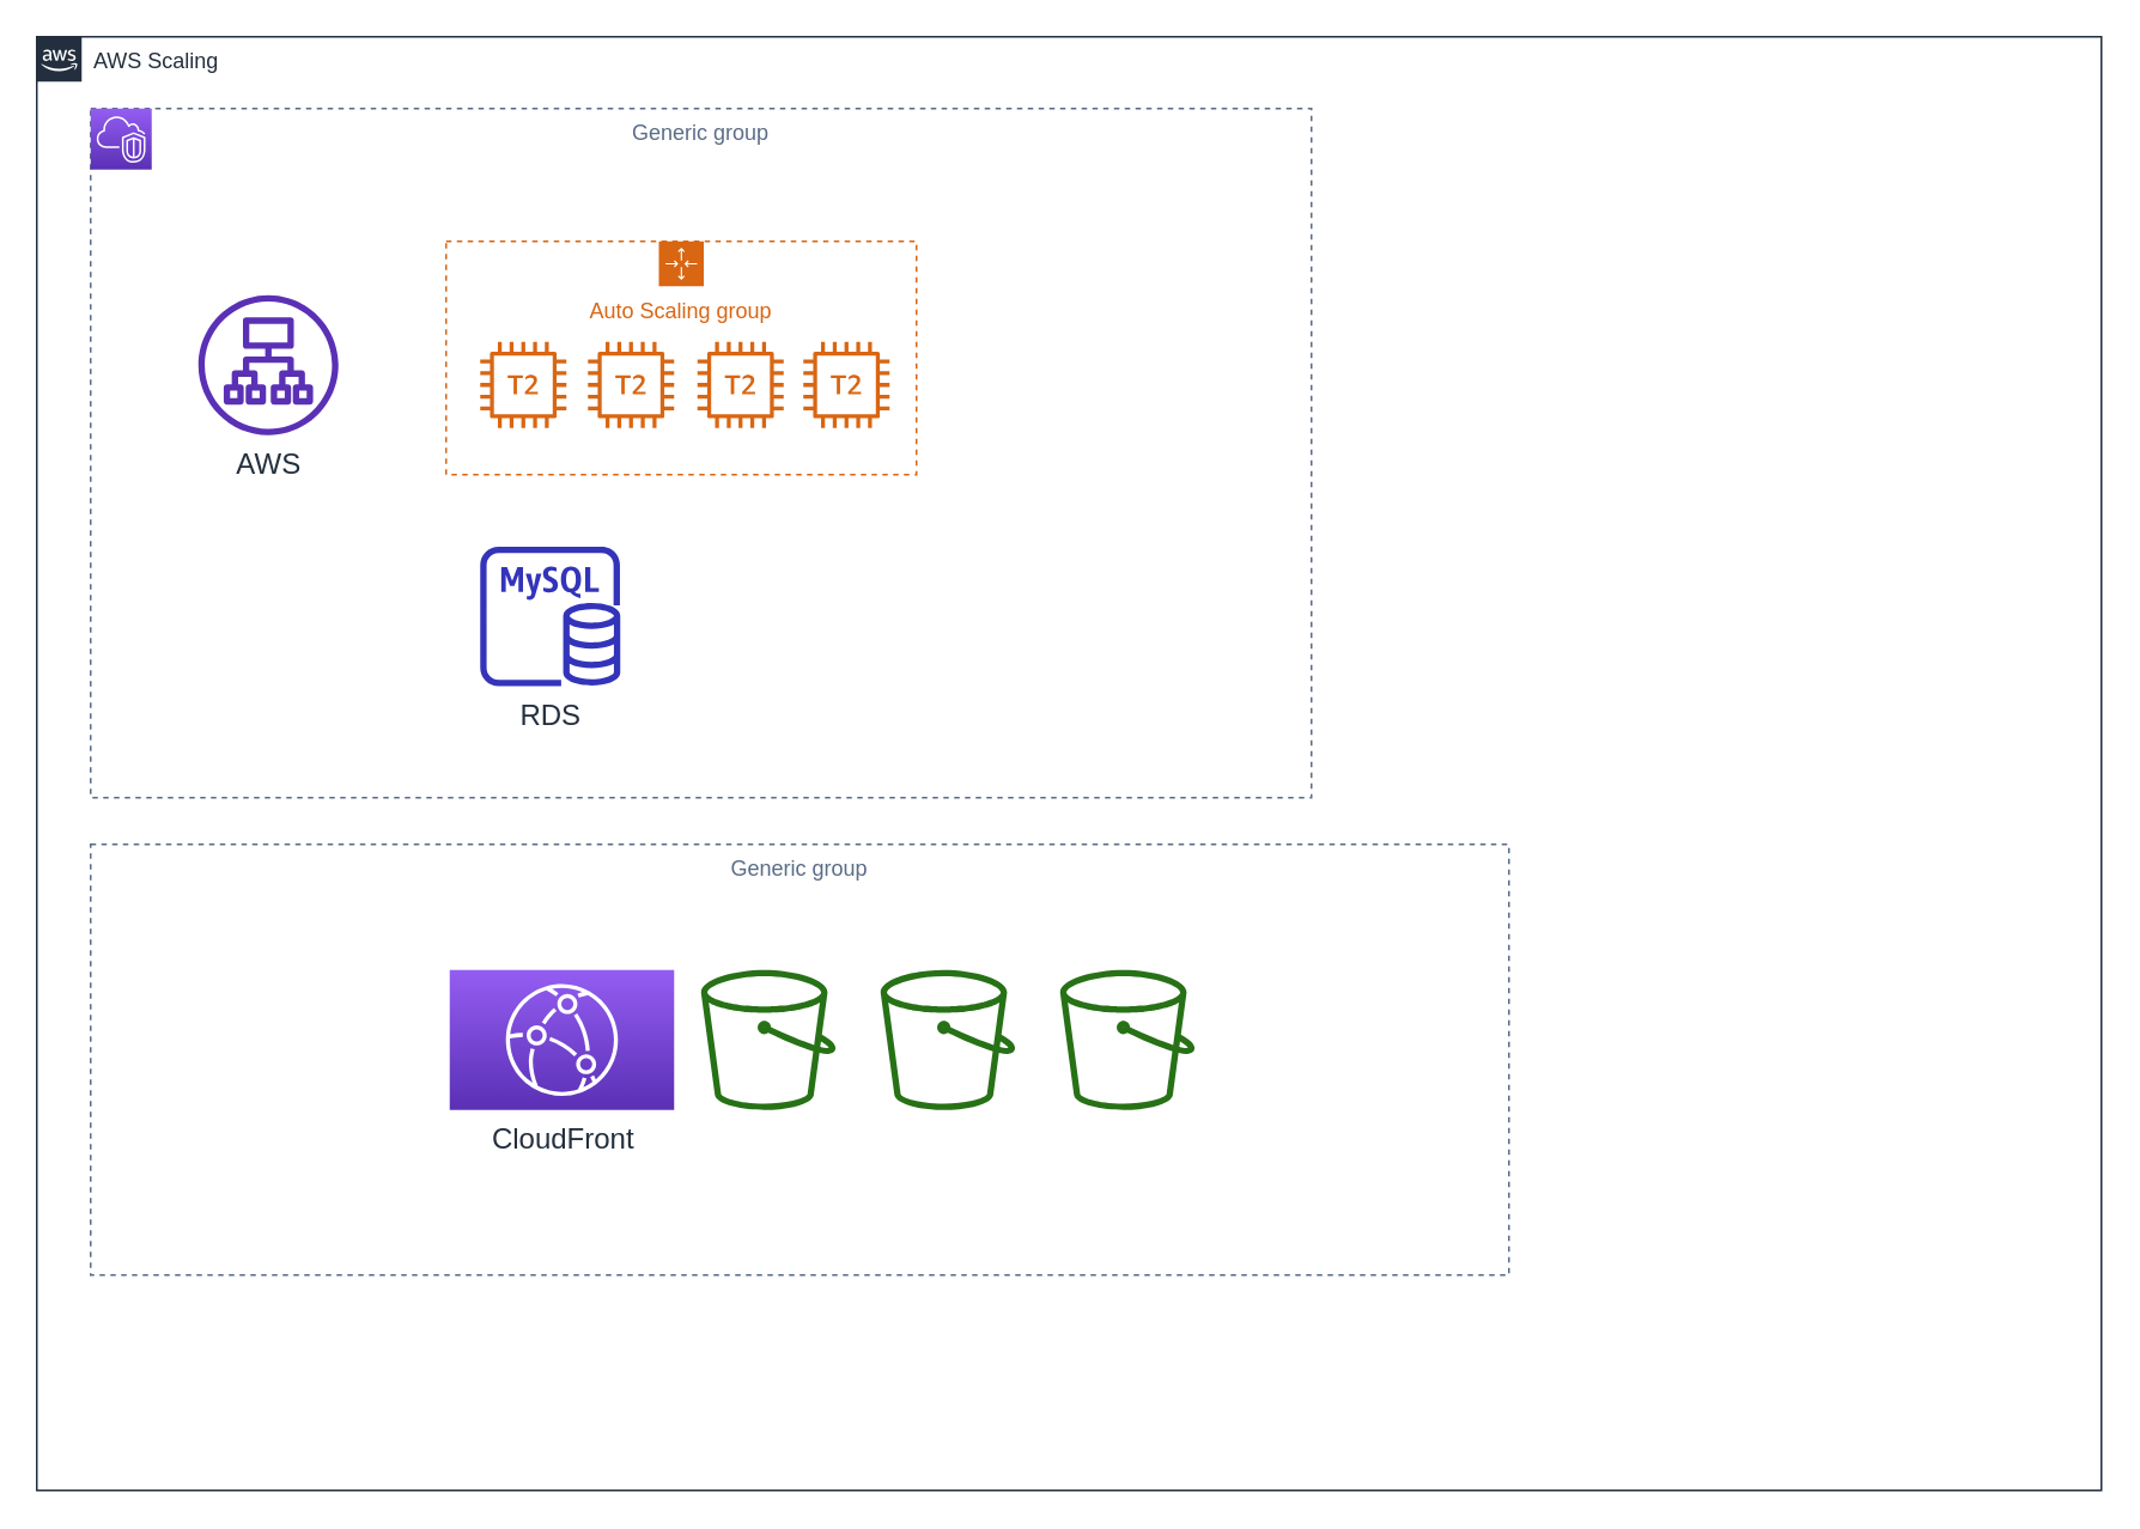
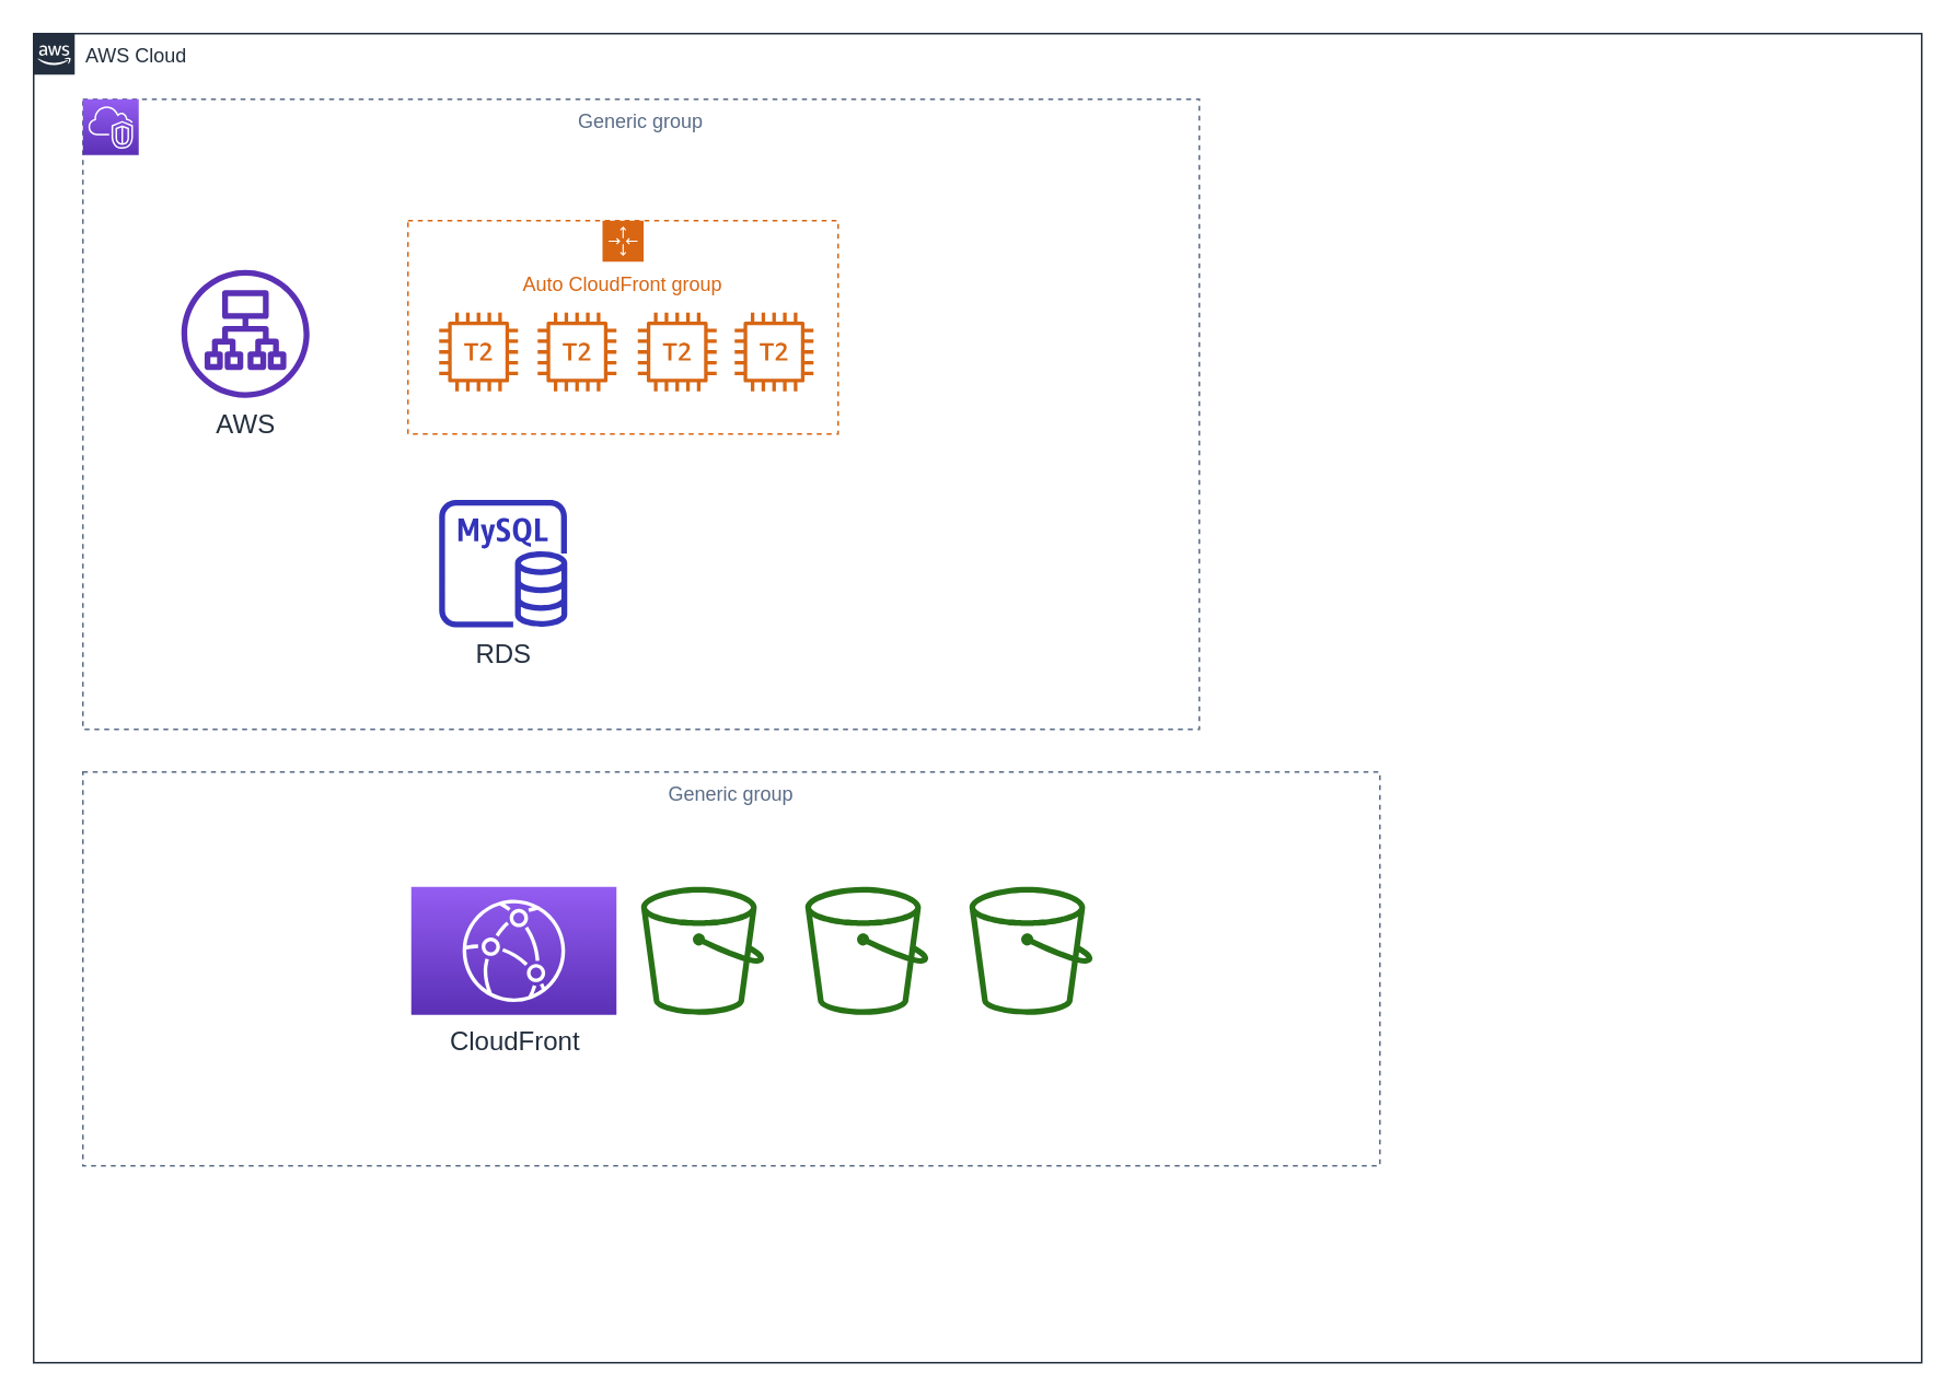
  <mxCell id="0" />
  <mxCell id="1" style="" parent="0" />
- <mxCell id="2" value="AWS Scaling" style="points=[[0,0],[0.25,0],[0.5,0],[0.75,0],[1,0],[1,0.25],[1,0.5],[1,0.75],[1,1],[0.75,1],[0.5,1],[0.25,1],[0,1],[0,0.75],[0,0.5],[0,0.25]];outlineConnect=0;gradientColor=none;html=1;whiteSpace=wrap;fontSize=12;fontStyle=0;shape=mxgraph.aws4.group;grIcon=mxgraph.aws4.group_aws_cloud_alt;strokeColor=#232F3E;fillColor=none;verticalAlign=top;align=left;spacingLeft=30;fontColor=#232F3E;dashed=0;shadow=0;" vertex="1" parent="1"><mxGeometry x="20" y="20" width="1150" height="810" as="geometry" /></mxCell>
+ <mxCell id="2" value="AWS Cloud" style="points=[[0,0],[0.25,0],[0.5,0],[0.75,0],[1,0],[1,0.25],[1,0.5],[1,0.75],[1,1],[0.75,1],[0.5,1],[0.25,1],[0,1],[0,0.75],[0,0.5],[0,0.25]];outlineConnect=0;gradientColor=none;html=1;whiteSpace=wrap;fontSize=12;fontStyle=0;shape=mxgraph.aws4.group;grIcon=mxgraph.aws4.group_aws_cloud_alt;strokeColor=#232F3E;fillColor=none;verticalAlign=top;align=left;spacingLeft=30;fontColor=#232F3E;dashed=0;shadow=0;" vertex="1" parent="1"><mxGeometry x="20" y="20" width="1150" height="810" as="geometry" /></mxCell>
  <mxCell id="3" value="vpc" style="" parent="0" />
  <mxCell id="4" value="Generic group" style="fillColor=none;strokeColor=#5A6C86;dashed=1;verticalAlign=top;fontStyle=0;fontColor=#5A6C86;shadow=0;" vertex="1" parent="3"><mxGeometry x="50" y="60" width="680" height="384" as="geometry" /></mxCell>
- <mxCell id="5" value="Auto Scaling group" style="points=[[0,0],[0.25,0],[0.5,0],[0.75,0],[1,0],[1,0.25],[1,0.5],[1,0.75],[1,1],[0.75,1],[0.5,1],[0.25,1],[0,1],[0,0.75],[0,0.5],[0,0.25]];outlineConnect=0;gradientColor=none;html=1;whiteSpace=wrap;fontSize=12;fontStyle=0;shape=mxgraph.aws4.groupCenter;grIcon=mxgraph.aws4.group_auto_scaling_group;grStroke=1;strokeColor=#D86613;fillColor=none;verticalAlign=top;align=center;fontColor=#D86613;dashed=1;spacingTop=25;shadow=0;" vertex="1" parent="3"><mxGeometry x="248" y="134" width="262" height="130" as="geometry" /></mxCell>
+ <mxCell id="5" value="Auto CloudFront group" style="points=[[0,0],[0.25,0],[0.5,0],[0.75,0],[1,0],[1,0.25],[1,0.5],[1,0.75],[1,1],[0.75,1],[0.5,1],[0.25,1],[0,1],[0,0.75],[0,0.5],[0,0.25]];outlineConnect=0;gradientColor=none;html=1;whiteSpace=wrap;fontSize=12;fontStyle=0;shape=mxgraph.aws4.groupCenter;grIcon=mxgraph.aws4.group_auto_scaling_group;grStroke=1;strokeColor=#D86613;fillColor=none;verticalAlign=top;align=center;fontColor=#D86613;dashed=1;spacingTop=25;shadow=0;" vertex="1" parent="3"><mxGeometry x="248" y="134" width="262" height="130" as="geometry" /></mxCell>
  <mxCell id="6" value="" style="outlineConnect=0;fontColor=#232F3E;gradientColor=none;fillColor=#D86613;strokeColor=none;dashed=0;verticalLabelPosition=bottom;verticalAlign=top;align=center;html=1;fontSize=16;fontStyle=0;aspect=fixed;pointerEvents=1;shape=mxgraph.aws4.t2_instance;shadow=0;" vertex="1" parent="3"><mxGeometry x="267" y="190" width="48" height="48" as="geometry" /></mxCell>
  <mxCell id="7" value="" style="outlineConnect=0;fontColor=#232F3E;gradientColor=none;fillColor=#D86613;strokeColor=none;dashed=0;verticalLabelPosition=bottom;verticalAlign=top;align=center;html=1;fontSize=16;fontStyle=0;aspect=fixed;pointerEvents=1;shape=mxgraph.aws4.t2_instance;shadow=0;" vertex="1" parent="3"><mxGeometry x="447" y="190" width="48" height="48" as="geometry" /></mxCell>
  <mxCell id="8" value="" style="outlineConnect=0;fontColor=#232F3E;gradientColor=none;fillColor=#D86613;strokeColor=none;dashed=0;verticalLabelPosition=bottom;verticalAlign=top;align=center;html=1;fontSize=16;fontStyle=0;aspect=fixed;pointerEvents=1;shape=mxgraph.aws4.t2_instance;shadow=0;" vertex="1" parent="3"><mxGeometry x="388" y="190" width="48" height="48" as="geometry" /></mxCell>
  <mxCell id="9" value="" style="outlineConnect=0;fontColor=#232F3E;gradientColor=none;fillColor=#D86613;strokeColor=none;dashed=0;verticalLabelPosition=bottom;verticalAlign=top;align=center;html=1;fontSize=12;fontStyle=0;aspect=fixed;pointerEvents=1;shape=mxgraph.aws4.t2_instance;shadow=0;" vertex="1" parent="3"><mxGeometry x="327" y="190" width="48" height="48" as="geometry" /></mxCell>
  <mxCell id="10" value="AWS&lt;br style=&quot;font-size: 16px;&quot;&gt;" style="outlineConnect=0;fontColor=#232F3E;gradientColor=none;fillColor=#5A30B5;strokeColor=none;dashed=0;verticalLabelPosition=bottom;verticalAlign=top;align=center;html=1;fontSize=16;fontStyle=0;aspect=fixed;pointerEvents=1;shape=mxgraph.aws4.application_load_balancer;shadow=0;" vertex="1" parent="3"><mxGeometry x="110" y="164" width="78" height="78" as="geometry" /></mxCell>
  <mxCell id="11" value="RDS&lt;br&gt;" style="outlineConnect=0;fontColor=#232F3E;gradientColor=none;fillColor=#3334B9;strokeColor=none;dashed=0;verticalLabelPosition=bottom;verticalAlign=top;align=center;html=1;fontSize=16;fontStyle=0;aspect=fixed;pointerEvents=1;shape=mxgraph.aws4.rds_mysql_instance;shadow=0;" vertex="1" parent="3"><mxGeometry x="267" y="304" width="78" height="78" as="geometry" /></mxCell>
  <mxCell id="12" value="" style="outlineConnect=0;fontColor=#232F3E;gradientColor=#945DF2;gradientDirection=north;fillColor=#5A30B5;strokeColor=#ffffff;dashed=0;verticalLabelPosition=bottom;verticalAlign=top;align=center;html=1;fontSize=12;fontStyle=0;aspect=fixed;shape=mxgraph.aws4.resourceIcon;resIcon=mxgraph.aws4.vpc;shadow=0;" vertex="1" parent="3"><mxGeometry x="50" y="60" width="34" height="34" as="geometry" /></mxCell>
  <mxCell id="13" value="s3" parent="0" />
  <mxCell id="14" value="Generic group" style="fillColor=none;strokeColor=#5A6C86;dashed=1;verticalAlign=top;fontStyle=0;fontColor=#5A6C86;shadow=0;" vertex="1" parent="13"><mxGeometry x="50" y="470" width="790" height="240" as="geometry" /></mxCell>
  <mxCell id="15" value="" style="outlineConnect=0;fontColor=#232F3E;gradientColor=none;fillColor=#277116;strokeColor=none;dashed=0;verticalLabelPosition=bottom;verticalAlign=top;align=center;html=1;fontSize=16;fontStyle=0;aspect=fixed;pointerEvents=1;shape=mxgraph.aws4.bucket;shadow=0;" vertex="1" parent="13"><mxGeometry x="390" y="540" width="75" height="78" as="geometry" /></mxCell>
  <mxCell id="16" value="" style="outlineConnect=0;fontColor=#232F3E;gradientColor=none;fillColor=#277116;strokeColor=none;dashed=0;verticalLabelPosition=bottom;verticalAlign=top;align=center;html=1;fontSize=16;fontStyle=0;aspect=fixed;pointerEvents=1;shape=mxgraph.aws4.bucket;shadow=0;" vertex="1" parent="13"><mxGeometry x="490" y="540" width="75" height="78" as="geometry" /></mxCell>
  <mxCell id="17" value="" style="outlineConnect=0;fontColor=#232F3E;gradientColor=none;fillColor=#277116;strokeColor=none;dashed=0;verticalLabelPosition=bottom;verticalAlign=top;align=center;html=1;fontSize=16;fontStyle=0;aspect=fixed;pointerEvents=1;shape=mxgraph.aws4.bucket;shadow=0;" vertex="1" parent="13"><mxGeometry x="590" y="540" width="75" height="78" as="geometry" /></mxCell>
  <mxCell id="18" value="CloudFront" style="outlineConnect=0;fontColor=#232F3E;gradientColor=#945DF2;gradientDirection=north;fillColor=#5A30B5;strokeColor=#ffffff;dashed=0;verticalLabelPosition=bottom;verticalAlign=top;align=center;html=1;fontSize=16;fontStyle=0;aspect=fixed;shape=mxgraph.aws4.resourceIcon;resIcon=mxgraph.aws4.cloudfront;shadow=0;flipH=0;flipV=0;" vertex="1" parent="13"><mxGeometry x="250" y="540" width="125" height="78" as="geometry" /></mxCell>
